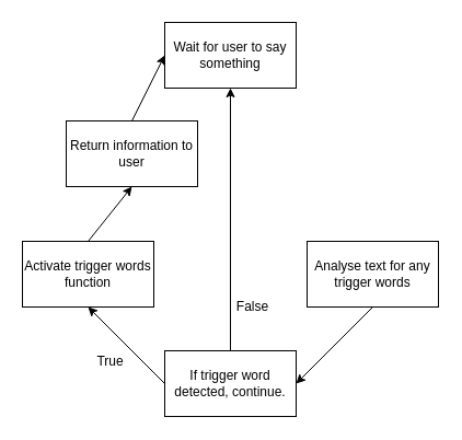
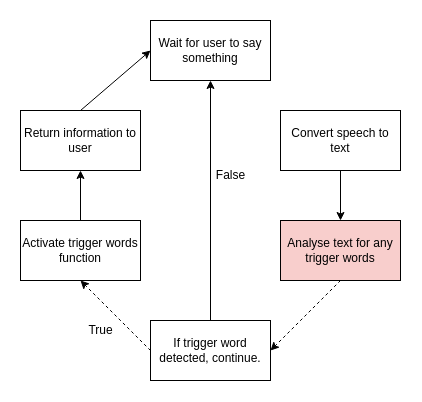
  <mxCell id="0" />
  <mxCell id="1" parent="0" />
  <mxCell id="2" value="Wait for user to say something" style="rounded=0;whiteSpace=wrap;html=1;" vertex="1" parent="1"><mxGeometry x="150" y="20" width="120" height="60" as="geometry" /></mxCell>
- <mxCell id="4" value="Analyse text for any trigger words" style="rounded=0;whiteSpace=wrap;html=1;" vertex="1" parent="1"><mxGeometry x="280" y="220" width="120" height="60" as="geometry" /></mxCell>
+ <mxCell id="3" value="Convert speech to text" style="rounded=0;whiteSpace=wrap;html=1;" vertex="1" parent="1"><mxGeometry x="280" y="110" width="120" height="60" as="geometry" /></mxCell>
+ <mxCell id="4" value="Analyse text for any trigger words" style="rounded=0;whiteSpace=wrap;html=1;fillColor=#f8cecc;" vertex="1" parent="1"><mxGeometry x="280" y="220" width="120" height="60" as="geometry" /></mxCell>
  <mxCell id="5" value="&lt;div&gt;If trigger word detected, continue. &lt;br&gt;&lt;/div&gt;" style="rounded=0;whiteSpace=wrap;html=1;" vertex="1" parent="1"><mxGeometry x="150" y="320" width="120" height="60" as="geometry" /></mxCell>
  <mxCell id="6" value="Activate trigger words function" style="rounded=0;whiteSpace=wrap;html=1;" vertex="1" parent="1"><mxGeometry x="20" y="220" width="120" height="60" as="geometry" /></mxCell>
- <mxCell id="7" value="Return information to user" style="rounded=0;whiteSpace=wrap;html=1;" vertex="1" parent="1"><mxGeometry x="60" y="110" width="120" height="60" as="geometry" /></mxCell>
- <mxCell id="9" value="" style="endArrow=classic;html=1;rounded=0;exitX=0.5;exitY=1;exitDx=0;exitDy=0;entryX=1;entryY=0.5;entryDx=0;entryDy=0;" edge="1" parent="1" source="4" target="5"><mxGeometry width="50" height="50" relative="1" as="geometry"><mxPoint x="230" y="150" as="sourcePoint" /><mxPoint x="280" y="100" as="targetPoint" /></mxGeometry></mxCell>
+ <mxCell id="7" value="Return information to user" style="rounded=0;whiteSpace=wrap;html=1;" vertex="1" parent="1"><mxGeometry x="20" y="110" width="120" height="60" as="geometry" /></mxCell>
+ <mxCell id="8" value="" style="endArrow=classic;html=1;rounded=0;exitX=0.5;exitY=1;exitDx=0;exitDy=0;entryX=0.5;entryY=0;entryDx=0;entryDy=0;" edge="1" parent="1" source="3" target="4"><mxGeometry width="50" height="50" relative="1" as="geometry"><mxPoint x="230" y="150" as="sourcePoint" /><mxPoint x="280" y="100" as="targetPoint" /></mxGeometry></mxCell>
+ <mxCell id="9" value="" style="endArrow=classic;html=1;rounded=0;exitX=0.5;exitY=1;exitDx=0;exitDy=0;entryX=1;entryY=0.5;entryDx=0;entryDy=0;dashed=1;" edge="1" parent="1" source="4" target="5"><mxGeometry width="50" height="50" relative="1" as="geometry"><mxPoint x="230" y="150" as="sourcePoint" /><mxPoint x="280" y="100" as="targetPoint" /></mxGeometry></mxCell>
  <mxCell id="10" value="True" style="text;html=1;align=center;verticalAlign=middle;resizable=0;points=[];autosize=1;strokeColor=none;fillColor=none;" vertex="1" parent="1"><mxGeometry x="80" y="320" width="40" height="20" as="geometry" /></mxCell>
- <mxCell id="11" value="False" style="text;html=1;align=center;verticalAlign=middle;resizable=0;points=[];autosize=1;strokeColor=none;fillColor=none;" vertex="1" parent="1"><mxGeometry x="205" y="270" width="50" height="20" as="geometry" /></mxCell>
+ <mxCell id="11" value="False" style="text;html=1;align=center;verticalAlign=middle;resizable=0;points=[];autosize=1;strokeColor=none;fillColor=none;" vertex="1" parent="1"><mxGeometry x="205" y="165" width="50" height="20" as="geometry" /></mxCell>
  <mxCell id="12" value="" style="endArrow=classic;html=1;rounded=0;exitX=0.5;exitY=0;exitDx=0;exitDy=0;entryX=0.5;entryY=1;entryDx=0;entryDy=0;" edge="1" parent="1" source="5" target="2"><mxGeometry width="50" height="50" relative="1" as="geometry"><mxPoint x="230" y="150" as="sourcePoint" /><mxPoint x="280" y="100" as="targetPoint" /></mxGeometry></mxCell>
- <mxCell id="13" value="" style="endArrow=classic;html=1;rounded=0;exitX=0;exitY=0.5;exitDx=0;exitDy=0;entryX=0.5;entryY=1;entryDx=0;entryDy=0;" edge="1" parent="1" source="5" target="6"><mxGeometry width="50" height="50" relative="1" as="geometry"><mxPoint x="230" y="150" as="sourcePoint" /><mxPoint x="280" y="100" as="targetPoint" /></mxGeometry></mxCell>
+ <mxCell id="13" value="" style="endArrow=classic;html=1;rounded=0;exitX=0;exitY=0.5;exitDx=0;exitDy=0;entryX=0.5;entryY=1;entryDx=0;entryDy=0;dashed=1;" edge="1" parent="1" source="5" target="6"><mxGeometry width="50" height="50" relative="1" as="geometry"><mxPoint x="230" y="150" as="sourcePoint" /><mxPoint x="280" y="100" as="targetPoint" /></mxGeometry></mxCell>
  <mxCell id="14" value="" style="endArrow=classic;html=1;rounded=0;exitX=0.5;exitY=0;exitDx=0;exitDy=0;entryX=0.5;entryY=1;entryDx=0;entryDy=0;" edge="1" parent="1" source="6" target="7"><mxGeometry width="50" height="50" relative="1" as="geometry"><mxPoint x="230" y="150" as="sourcePoint" /><mxPoint x="280" y="100" as="targetPoint" /></mxGeometry></mxCell>
  <mxCell id="15" value="" style="endArrow=classic;html=1;rounded=0;exitX=0.5;exitY=0;exitDx=0;exitDy=0;entryX=0;entryY=0.5;entryDx=0;entryDy=0;" edge="1" parent="1" source="7" target="2"><mxGeometry width="50" height="50" relative="1" as="geometry"><mxPoint x="90" y="230" as="sourcePoint" /><mxPoint x="90" y="180" as="targetPoint" /></mxGeometry></mxCell>
